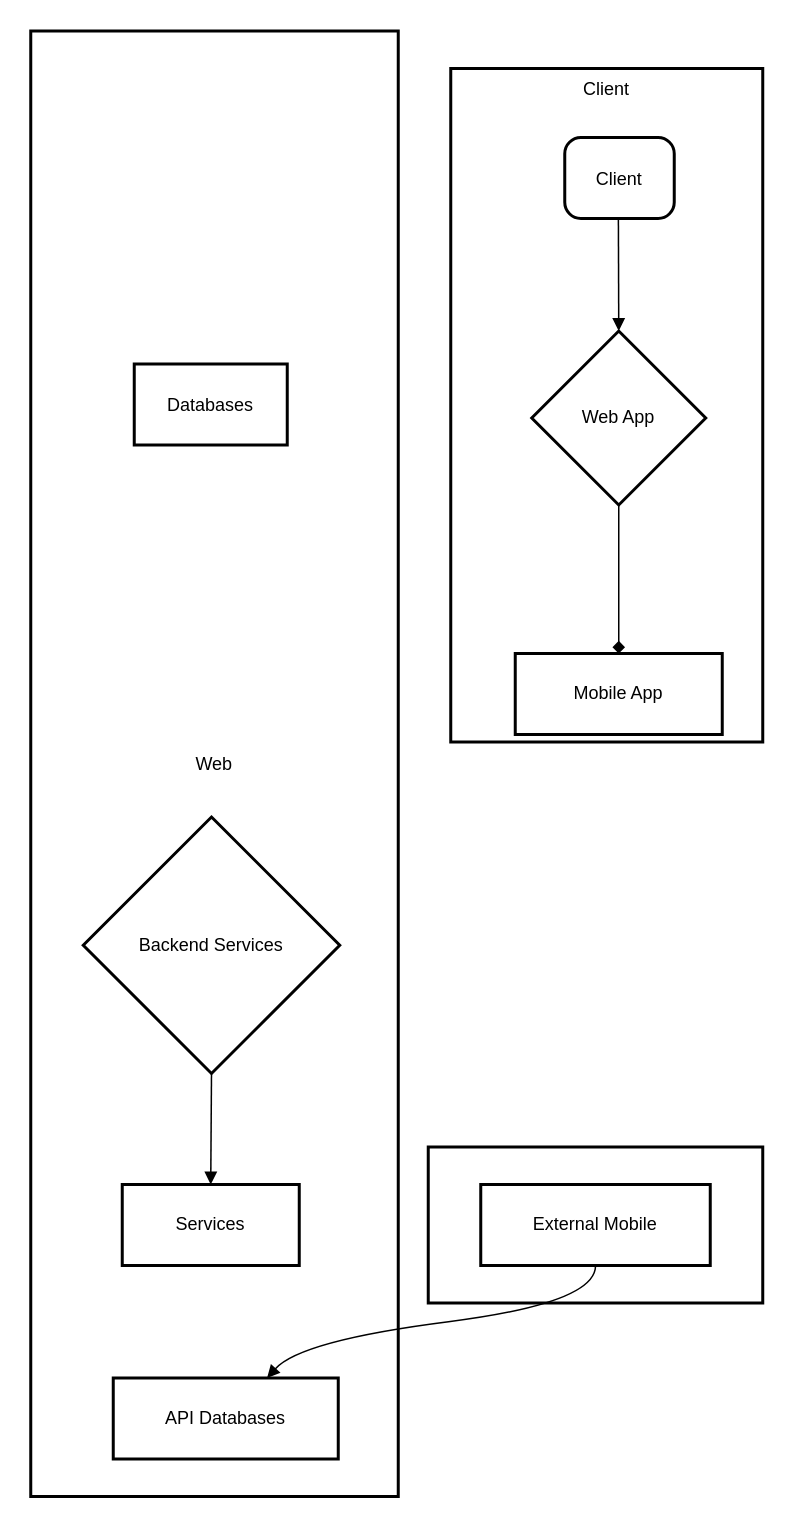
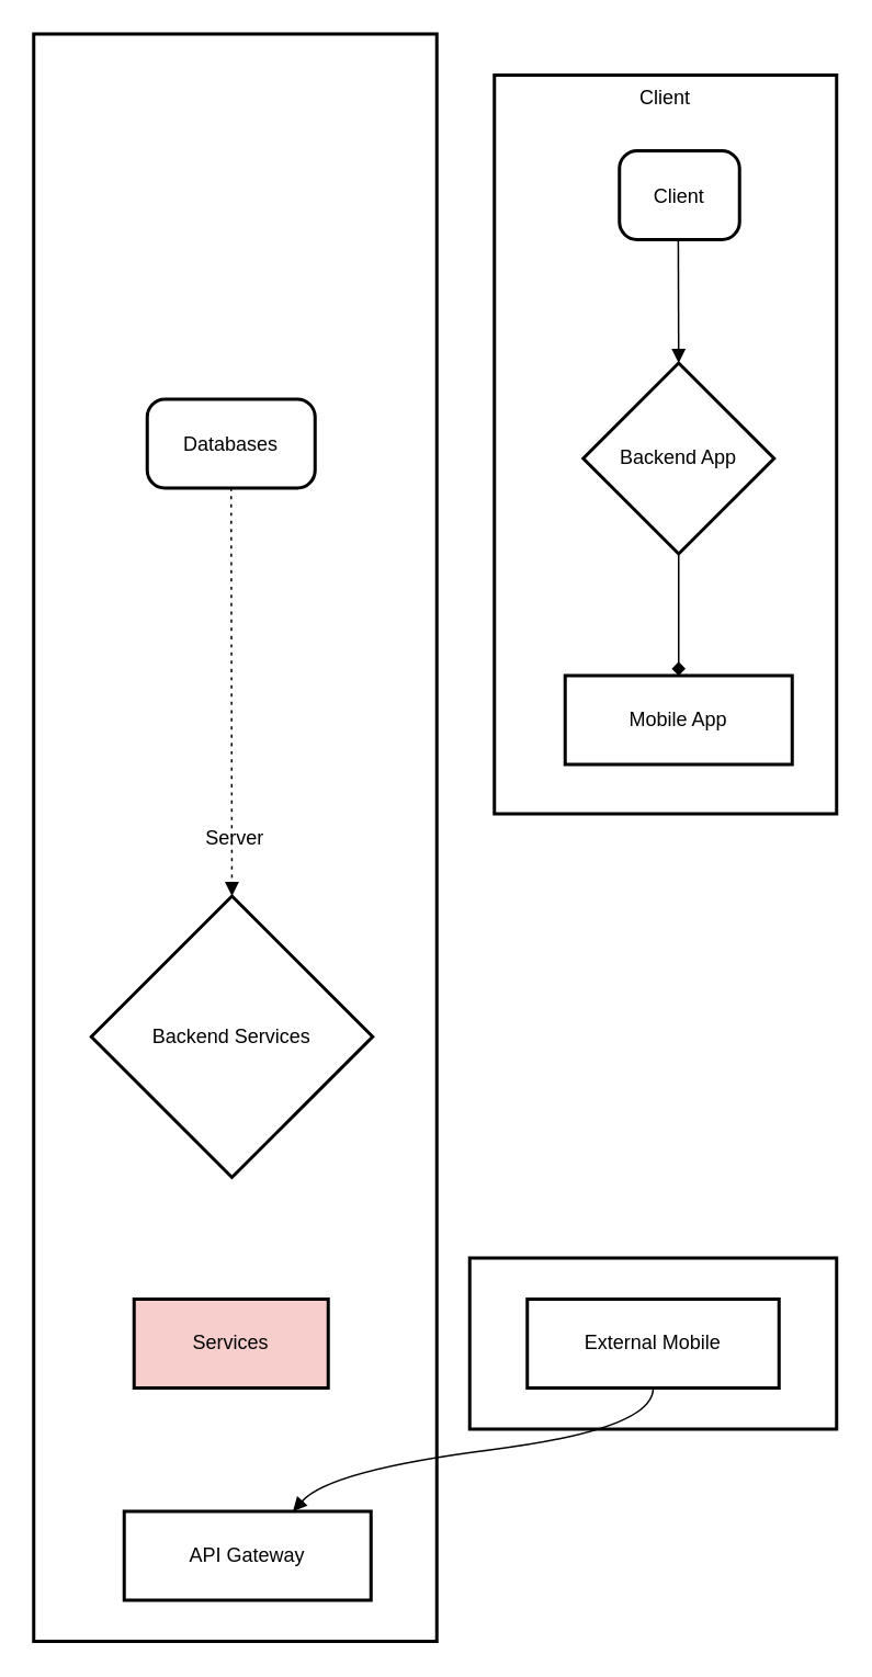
  <mxCell id="0" />
  <mxCell id="1" parent="0" />
  <mxCell id="2" value="External" style="whiteSpace=wrap;strokeWidth=2;" vertex="1" parent="1"><mxGeometry x="285" y="764" width="223" height="104" as="geometry" /></mxCell>
- <mxCell id="3" value="Web" style="whiteSpace=wrap;strokeWidth=2;" vertex="1" parent="1"><mxGeometry x="20" y="20" width="245" height="977" as="geometry" /></mxCell>
+ <mxCell id="3" value="Server" style="whiteSpace=wrap;strokeWidth=2;" vertex="1" parent="1"><mxGeometry x="20" y="20" width="245" height="977" as="geometry" /></mxCell>
  <mxCell id="4" value="Client" style="whiteSpace=wrap;strokeWidth=2;verticalAlign=top;" vertex="1" parent="1"><mxGeometry x="300" y="45" width="208" height="449" as="geometry" /></mxCell>
  <mxCell id="5" value="Client" style="rounded=1;arcSize=20;strokeWidth=2" vertex="1" parent="4"><mxGeometry x="76" y="46" width="73" height="54" as="geometry" /></mxCell>
- <mxCell id="6" value="Web App" style="rhombus;strokeWidth=2;whiteSpace=wrap;" vertex="1" parent="4"><mxGeometry x="54" y="175" width="116" height="116" as="geometry" /></mxCell>
- <mxCell id="7" value="Mobile App" style="whiteSpace=wrap;strokeWidth=2;" vertex="1" parent="4"><mxGeometry x="43" y="390" width="138" height="54" as="geometry" /></mxCell>
+ <mxCell id="6" value="Backend App" style="rhombus;strokeWidth=2;whiteSpace=wrap;" vertex="1" parent="4"><mxGeometry x="54" y="175" width="116" height="116" as="geometry" /></mxCell>
+ <mxCell id="7" value="Mobile App" style="whiteSpace=wrap;strokeWidth=2;" vertex="1" parent="4"><mxGeometry x="43" y="365" width="138" height="54" as="geometry" /></mxCell>
  <mxCell id="8" value="" style="curved=1;startArrow=none;endArrow=block;exitX=0.49;exitY=0.99;entryX=0.5;entryY=0;" edge="1" parent="4" source="5" target="6"><mxGeometry relative="1" as="geometry"><Array as="points" /></mxGeometry></mxCell>
  <mxCell id="9" value="" style="curved=1;startArrow=none;endArrow=diamond;exitX=0.5;exitY=0.99;entryX=0.5;entryY=0;" edge="1" parent="4" source="6" target="7"><mxGeometry relative="1" as="geometry"><Array as="points" /></mxGeometry></mxCell>
- <mxCell id="10" value="Databases" style="arcSize=20;strokeWidth=2;rounded=0;" vertex="1" parent="1"><mxGeometry x="89" y="242" width="102" height="54" as="geometry" /></mxCell>
+ <mxCell id="10" value="Databases" style="rounded=1;arcSize=20;strokeWidth=2" vertex="1" parent="1"><mxGeometry x="89" y="242" width="102" height="54" as="geometry" /></mxCell>
  <mxCell id="11" value="Backend Services" style="rhombus;strokeWidth=2;whiteSpace=wrap;" vertex="1" parent="1"><mxGeometry x="55" y="544" width="171" height="171" as="geometry" /></mxCell>
- <mxCell id="12" value="Services" style="whiteSpace=wrap;strokeWidth=2;" vertex="1" parent="1"><mxGeometry x="81" y="789" width="118" height="54" as="geometry" /></mxCell>
- <mxCell id="13" value="API Databases" style="whiteSpace=wrap;strokeWidth=2;" vertex="1" parent="1"><mxGeometry x="75" y="918" width="150" height="54" as="geometry" /></mxCell>
+ <mxCell id="12" value="Services" style="whiteSpace=wrap;strokeWidth=2;fillColor=#f8cecc;" vertex="1" parent="1"><mxGeometry x="81" y="789" width="118" height="54" as="geometry" /></mxCell>
+ <mxCell id="13" value="API Gateway" style="whiteSpace=wrap;strokeWidth=2;" vertex="1" parent="1"><mxGeometry x="75" y="918" width="150" height="54" as="geometry" /></mxCell>
  <mxCell id="14" value="External Mobile" style="whiteSpace=wrap;strokeWidth=2;" vertex="1" parent="1"><mxGeometry x="320" y="789" width="153" height="54" as="geometry" /></mxCell>
- <mxCell id="16" value="" style="curved=1;startArrow=none;endArrow=block;exitX=0.5;exitY=1;entryX=0.5;entryY=0.01;" edge="1" parent="1" source="11" target="12"><mxGeometry relative="1" as="geometry"><Array as="points" /></mxGeometry></mxCell>
+ <mxCell id="15" value="" style="curved=1;dashed=1;dashPattern=2 3;startArrow=none;endArrow=block;exitX=0.5;exitY=1.01;entryX=0.5;entryY=0;" edge="1" parent="1" source="10" target="11"><mxGeometry relative="1" as="geometry"><Array as="points" /></mxGeometry></mxCell>
  <mxCell id="17" value="" style="curved=1;startArrow=none;endArrow=block;exitX=0.5;exitY=1.01;entryX=0.68;entryY=0.01;" edge="1" parent="1" source="14" target="13"><mxGeometry relative="1" as="geometry"><Array as="points"><mxPoint x="397" y="868" /><mxPoint x="200" y="893" /></Array></mxGeometry></mxCell>
